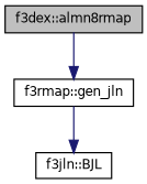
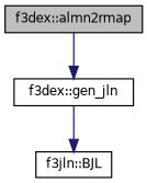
  digraph {
    rankdir=TB
    node [color=black fillcolor=white fontname=Helvetica fontsize=10 shape=record style=filled]
    edge [color=midnightblue fontname=Helvetica fontsize=10 labelfontname=Helvetica labelfontsize=10 style=solid]
-   n1 [fillcolor=grey75 fontcolor=black height=0.2 label="f3dex::almn8rmap" width=0.4]
-   n2 [height=0.2 label="f3rmap::gen_jln" width=0.4]
+   n1 [fillcolor=grey75 fontcolor=black height=0.2 label="f3dex::almn2rmap" width=0.4]
+   n2 [height=0.2 label="f3dex::gen_jln" width=0.4]
    n3 [height=0.2 label="f3jln::BJL" width=0.4]
    n1 -> n2
    n2 -> n3
  }
